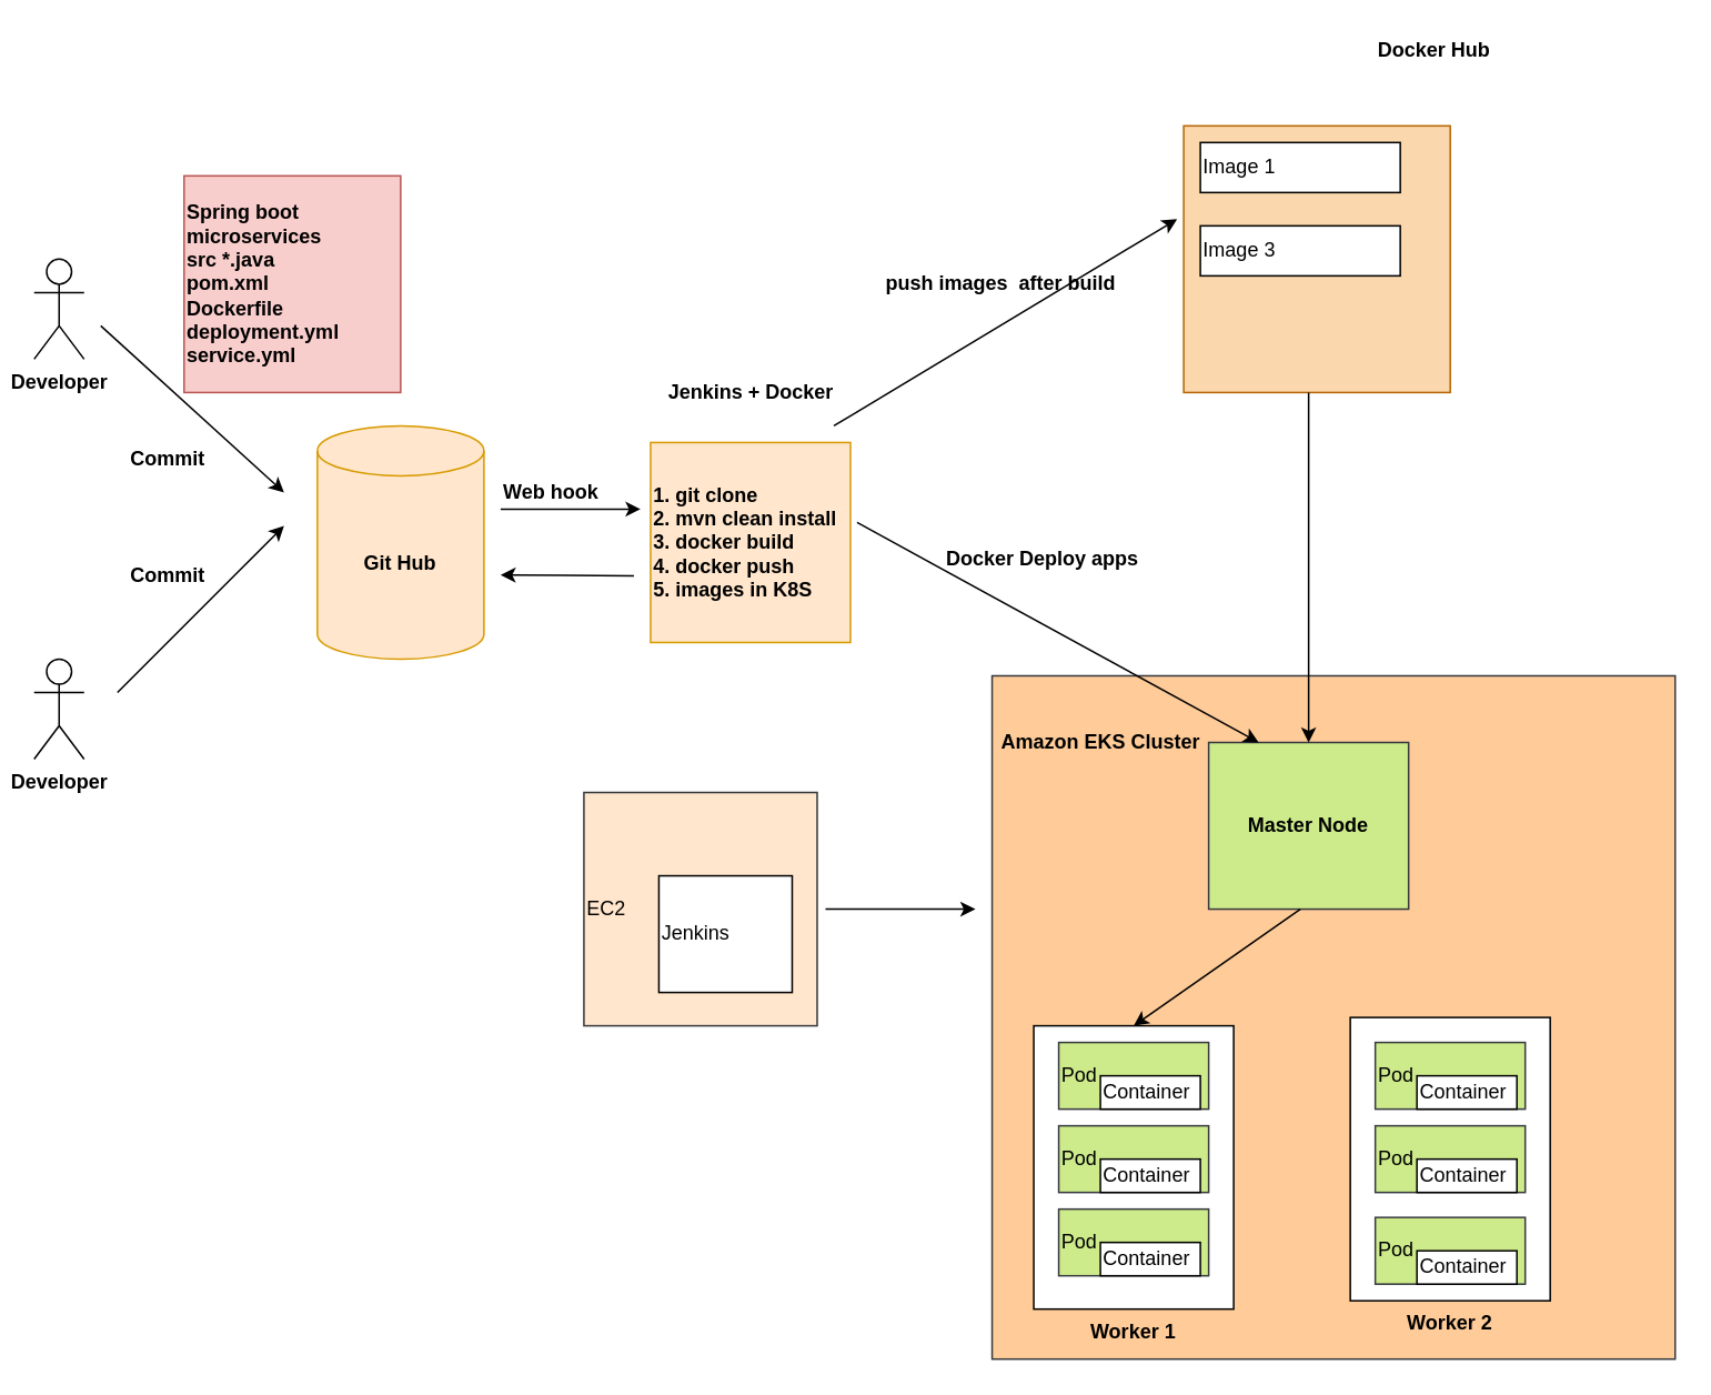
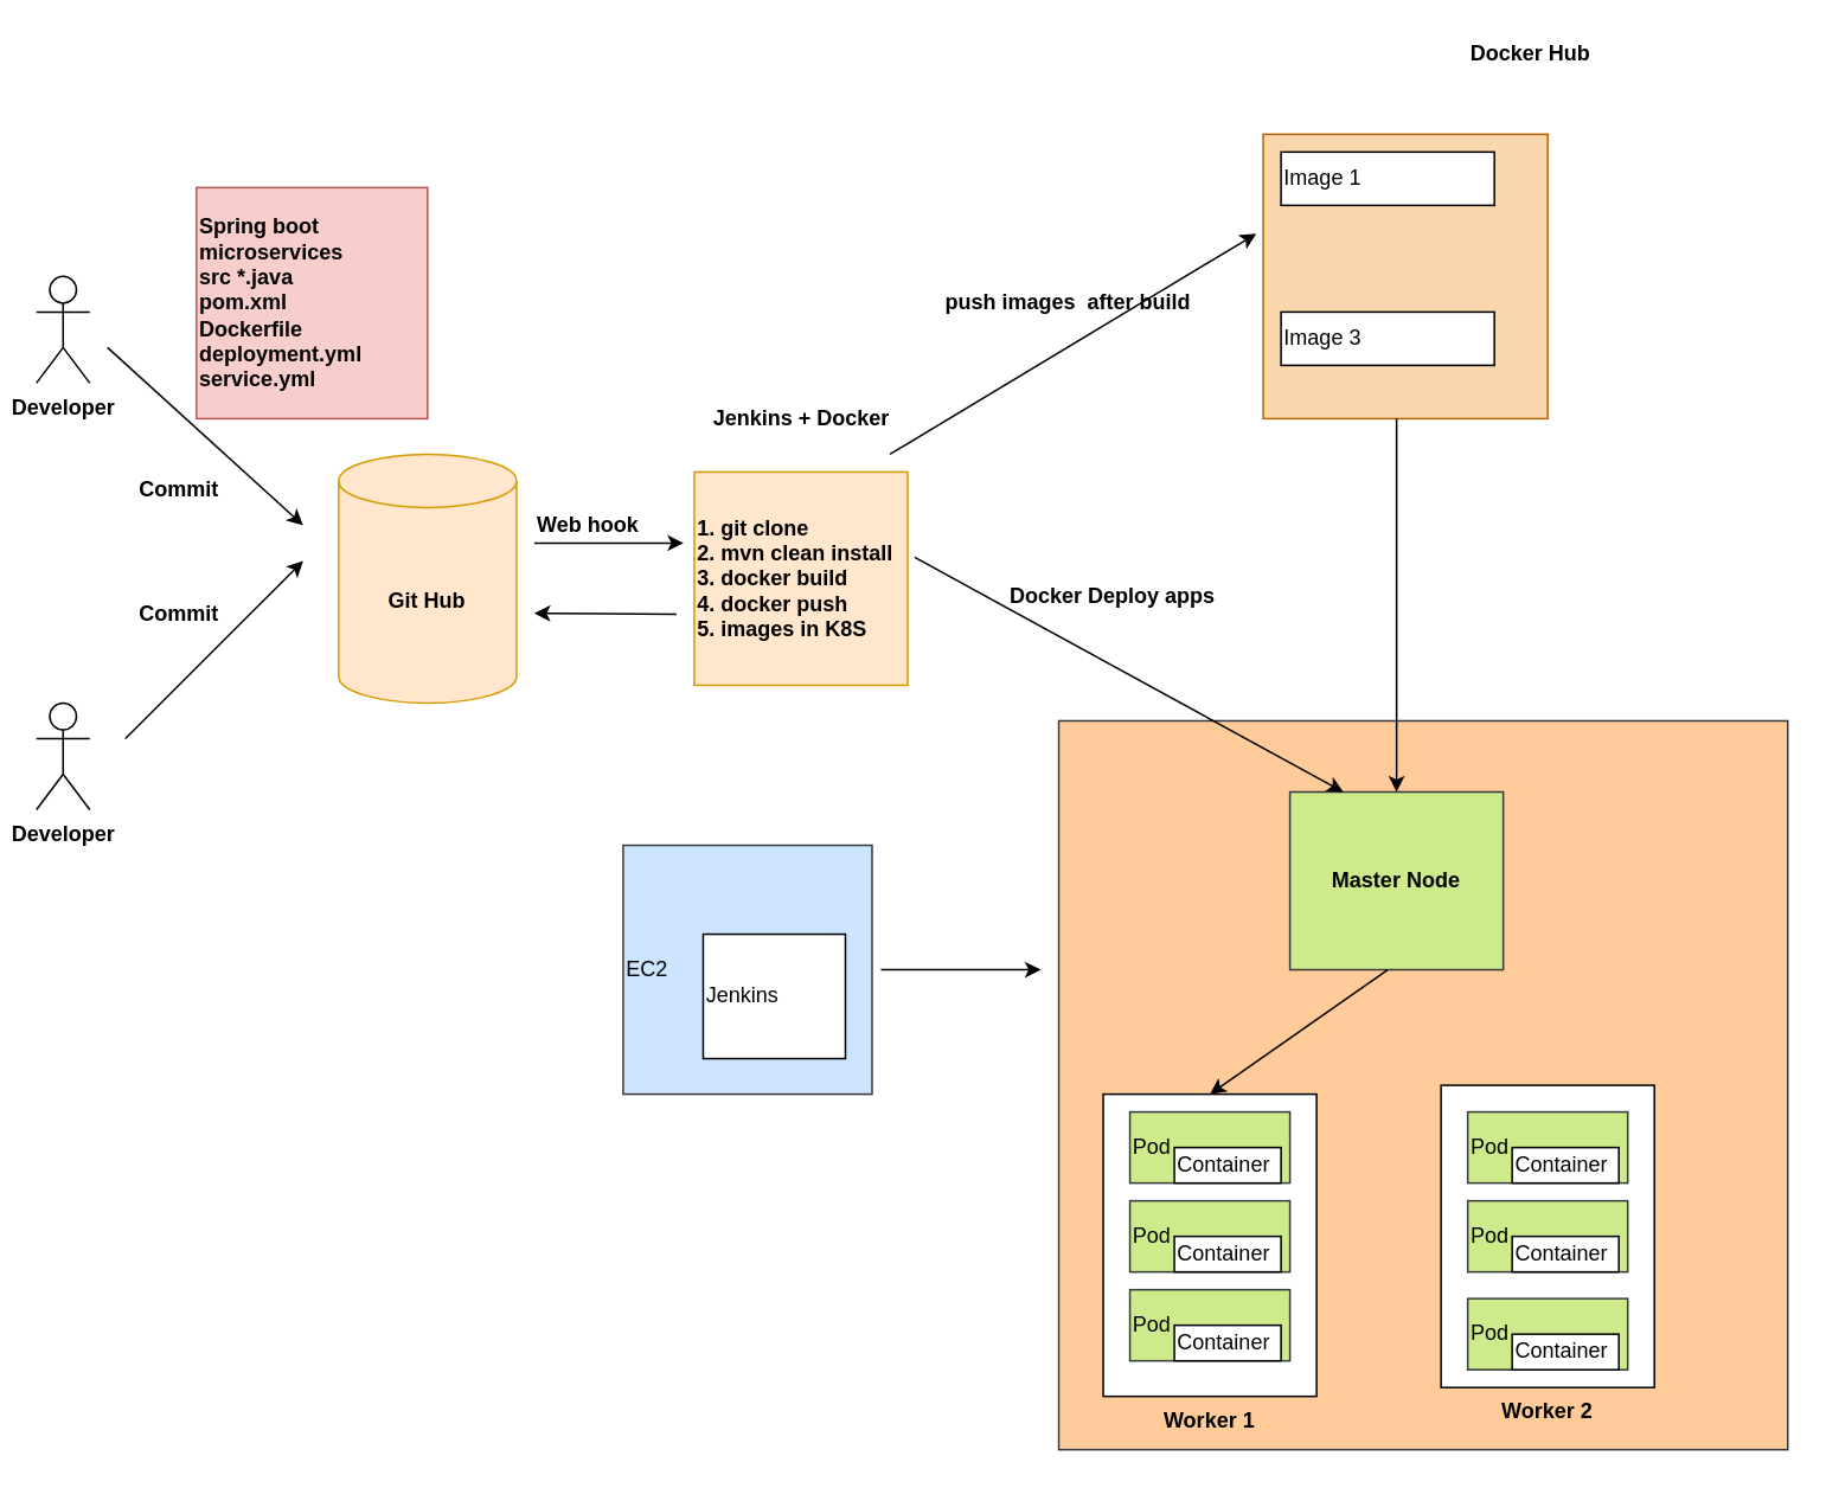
  <mxCell id="0" />
  <mxCell id="1" parent="0" />
  <mxCell id="2" value="&lt;b&gt;Developer&lt;/b&gt;" style="shape=umlActor;verticalLabelPosition=bottom;verticalAlign=top;html=1;outlineConnect=0;" vertex="1" parent="1"><mxGeometry x="20" y="395" width="30" height="60" as="geometry" /></mxCell>
  <mxCell id="3" value="&lt;b&gt;Developer&lt;/b&gt;" style="shape=umlActor;verticalLabelPosition=bottom;verticalAlign=top;html=1;outlineConnect=0;" vertex="1" parent="1"><mxGeometry x="20" y="155" width="30" height="60" as="geometry" /></mxCell>
  <mxCell id="4" value="" style="endArrow=classic;html=1;rounded=0;" edge="1" parent="1"><mxGeometry width="50" height="50" relative="1" as="geometry"><mxPoint x="70" y="415" as="sourcePoint" /><mxPoint x="170" y="315" as="targetPoint" /></mxGeometry></mxCell>
  <mxCell id="5" value="" style="endArrow=classic;html=1;rounded=0;" edge="1" parent="1"><mxGeometry width="50" height="50" relative="1" as="geometry"><mxPoint x="60" y="195" as="sourcePoint" /><mxPoint x="170" y="295" as="targetPoint" /></mxGeometry></mxCell>
  <mxCell id="6" value="&lt;b&gt;Git Hub&lt;/b&gt;" style="shape=cylinder3;whiteSpace=wrap;html=1;boundedLbl=1;backgroundOutline=1;size=15;fillColor=#ffe6cc;strokeColor=#d79b00;" vertex="1" parent="1"><mxGeometry x="190" y="255" width="100" height="140" as="geometry" /></mxCell>
  <mxCell id="7" value="&lt;b&gt;Spring boot microservices&lt;br&gt;src *.java&lt;br&gt;pom.xml&lt;br&gt;Dockerfile&lt;br&gt;deployment.yml&lt;br&gt;service.yml&lt;/b&gt;" style="whiteSpace=wrap;html=1;aspect=fixed;fillColor=#f8cecc;strokeColor=#b85450;align=left;" vertex="1" parent="1"><mxGeometry x="110" y="105" width="130" height="130" as="geometry" /></mxCell>
  <mxCell id="8" value="&lt;b&gt;Commit&lt;/b&gt;" style="text;html=1;align=center;verticalAlign=middle;resizable=0;points=[];autosize=1;strokeColor=none;fillColor=none;" vertex="1" parent="1"><mxGeometry x="70" y="265" width="60" height="20" as="geometry" /></mxCell>
  <mxCell id="9" value="&lt;b&gt;Commit&lt;/b&gt;" style="text;html=1;align=center;verticalAlign=middle;resizable=0;points=[];autosize=1;strokeColor=none;fillColor=none;" vertex="1" parent="1"><mxGeometry x="70" y="335" width="60" height="20" as="geometry" /></mxCell>
  <mxCell id="10" value="&lt;b&gt;1. git clone&lt;br&gt;2. mvn clean install&lt;br&gt;3. docker build&lt;br&gt;4. docker push&lt;br&gt;5. images in K8S&lt;/b&gt;" style="whiteSpace=wrap;html=1;aspect=fixed;fillColor=#ffe6cc;strokeColor=#d79b00;align=left;" vertex="1" parent="1"><mxGeometry x="390" y="265" width="120" height="120" as="geometry" /></mxCell>
  <mxCell id="11" value="" style="endArrow=classic;html=1;rounded=0;" edge="1" parent="1"><mxGeometry width="50" height="50" relative="1" as="geometry"><mxPoint x="300" y="305" as="sourcePoint" /><mxPoint x="384" y="305" as="targetPoint" /></mxGeometry></mxCell>
  <mxCell id="12" value="" style="endArrow=classic;html=1;rounded=0;" edge="1" parent="1"><mxGeometry width="50" height="50" relative="1" as="geometry"><mxPoint x="380" y="345" as="sourcePoint" /><mxPoint x="300" y="344.5" as="targetPoint" /></mxGeometry></mxCell>
  <mxCell id="13" value="&lt;b&gt;Jenkins + Docker&lt;/b&gt;" style="text;html=1;align=center;verticalAlign=middle;resizable=0;points=[];autosize=1;strokeColor=none;fillColor=none;" vertex="1" parent="1"><mxGeometry x="395" y="225" width="110" height="20" as="geometry" /></mxCell>
  <mxCell id="14" value="" style="whiteSpace=wrap;html=1;aspect=fixed;align=left;fillColor=#fad7ac;strokeColor=#b46504;" vertex="1" parent="1"><mxGeometry x="710" y="75" width="160" height="160" as="geometry" /></mxCell>
  <mxCell id="15" value="" style="endArrow=classic;html=1;rounded=0;entryX=-0.025;entryY=0.35;entryDx=0;entryDy=0;entryPerimeter=0;" edge="1" parent="1" target="14"><mxGeometry width="50" height="50" relative="1" as="geometry"><mxPoint x="500" y="255" as="sourcePoint" /><mxPoint x="410" y="335" as="targetPoint" /></mxGeometry></mxCell>
  <mxCell id="16" value="push images&amp;nbsp; after build" style="text;html=1;align=center;verticalAlign=middle;resizable=0;points=[];autosize=1;strokeColor=none;fillColor=none;fontStyle=1" vertex="1" parent="1"><mxGeometry x="525" y="160" width="150" height="20" as="geometry" /></mxCell>
  <mxCell id="17" value="&lt;span style=&quot;color: rgba(0 , 0 , 0 , 0) ; font-family: monospace ; font-size: 0px&quot;&gt;Ekc&lt;/span&gt;" style="whiteSpace=wrap;html=1;aspect=fixed;align=center;fillColor=#ffcc99;strokeColor=#36393d;labelPosition=center;verticalLabelPosition=top;verticalAlign=bottom;" vertex="1" parent="1"><mxGeometry x="595" y="405" width="410" height="410" as="geometry" /></mxCell>
  <mxCell id="18" value="&lt;b&gt;Master Node&lt;/b&gt;" style="rounded=0;whiteSpace=wrap;html=1;align=center;fillColor=#cdeb8b;strokeColor=#36393d;" vertex="1" parent="1"><mxGeometry x="725" y="445" width="120" height="100" as="geometry" /></mxCell>
  <mxCell id="19" value="&lt;b&gt;Worker 1&lt;/b&gt;" style="rounded=0;whiteSpace=wrap;html=1;align=center;labelPosition=center;verticalLabelPosition=bottom;verticalAlign=top;" vertex="1" parent="1"><mxGeometry x="620" y="615" width="120" height="170" as="geometry" /></mxCell>
  <mxCell id="20" value="" style="edgeStyle=orthogonalEdgeStyle;rounded=0;orthogonalLoop=1;jettySize=auto;html=1;" edge="1" parent="1"><mxGeometry relative="1" as="geometry"><mxPoint x="680" y="665" as="sourcePoint" /><mxPoint x="680" y="665" as="targetPoint" /></mxGeometry></mxCell>
  <mxCell id="21" value="&lt;div&gt;&lt;span&gt;Pod&lt;/span&gt;&lt;/div&gt;" style="rounded=0;whiteSpace=wrap;html=1;align=left;labelPosition=center;verticalLabelPosition=middle;verticalAlign=middle;fillColor=#cdeb8b;strokeColor=#36393d;" vertex="1" parent="1"><mxGeometry x="635" y="675" width="90" height="40" as="geometry" /></mxCell>
  <mxCell id="22" value="&lt;div&gt;&lt;span&gt;Pod&lt;/span&gt;&lt;/div&gt;" style="rounded=0;whiteSpace=wrap;html=1;align=left;labelPosition=center;verticalLabelPosition=middle;verticalAlign=middle;fillColor=#cdeb8b;strokeColor=#36393d;" vertex="1" parent="1"><mxGeometry x="635" y="725" width="90" height="40" as="geometry" /></mxCell>
  <mxCell id="23" value="&lt;div&gt;&lt;span&gt;Pod&lt;/span&gt;&lt;/div&gt;" style="rounded=0;whiteSpace=wrap;html=1;align=left;labelPosition=center;verticalLabelPosition=middle;verticalAlign=middle;fillColor=#cdeb8b;strokeColor=#36393d;" vertex="1" parent="1"><mxGeometry x="635" y="625" width="90" height="40" as="geometry" /></mxCell>
  <mxCell id="24" value="Container" style="rounded=0;whiteSpace=wrap;html=1;align=left;" vertex="1" parent="1"><mxGeometry x="660" y="645" width="60" height="20" as="geometry" /></mxCell>
  <mxCell id="25" value="Container" style="rounded=0;whiteSpace=wrap;html=1;align=left;" vertex="1" parent="1"><mxGeometry x="660" y="695" width="60" height="20" as="geometry" /></mxCell>
  <mxCell id="26" value="Container" style="rounded=0;whiteSpace=wrap;html=1;align=left;" vertex="1" parent="1"><mxGeometry x="660" y="745" width="60" height="20" as="geometry" /></mxCell>
  <mxCell id="27" value="&lt;b&gt;Worker 2&lt;/b&gt;" style="rounded=0;whiteSpace=wrap;html=1;align=center;labelPosition=center;verticalLabelPosition=bottom;verticalAlign=top;" vertex="1" parent="1"><mxGeometry x="810" y="610" width="120" height="170" as="geometry" /></mxCell>
  <mxCell id="28" value="&lt;div&gt;&lt;span&gt;Pod&lt;/span&gt;&lt;/div&gt;" style="rounded=0;whiteSpace=wrap;html=1;align=left;labelPosition=center;verticalLabelPosition=middle;verticalAlign=middle;fillColor=#cdeb8b;strokeColor=#36393d;" vertex="1" parent="1"><mxGeometry x="825" y="625" width="90" height="40" as="geometry" /></mxCell>
  <mxCell id="29" value="&lt;div&gt;&lt;span&gt;Pod&lt;/span&gt;&lt;/div&gt;" style="rounded=0;whiteSpace=wrap;html=1;align=left;labelPosition=center;verticalLabelPosition=middle;verticalAlign=middle;fillColor=#cdeb8b;strokeColor=#36393d;" vertex="1" parent="1"><mxGeometry x="825" y="675" width="90" height="40" as="geometry" /></mxCell>
  <mxCell id="30" value="&lt;div&gt;&lt;span&gt;Pod&lt;/span&gt;&lt;/div&gt;" style="rounded=0;whiteSpace=wrap;html=1;align=left;labelPosition=center;verticalLabelPosition=middle;verticalAlign=middle;fillColor=#cdeb8b;strokeColor=#36393d;" vertex="1" parent="1"><mxGeometry x="825" y="730" width="90" height="40" as="geometry" /></mxCell>
  <mxCell id="31" value="Container" style="rounded=0;whiteSpace=wrap;html=1;align=left;" vertex="1" parent="1"><mxGeometry x="850" y="645" width="60" height="20" as="geometry" /></mxCell>
  <mxCell id="32" value="Container" style="rounded=0;whiteSpace=wrap;html=1;align=left;" vertex="1" parent="1"><mxGeometry x="850" y="695" width="60" height="20" as="geometry" /></mxCell>
  <mxCell id="33" value="Container" style="rounded=0;whiteSpace=wrap;html=1;align=left;" vertex="1" parent="1"><mxGeometry x="850" y="750" width="60" height="20" as="geometry" /></mxCell>
  <mxCell id="34" value="" style="endArrow=classic;html=1;rounded=0;entryX=0.5;entryY=0;entryDx=0;entryDy=0;" edge="1" parent="1" target="19"><mxGeometry width="50" height="50" relative="1" as="geometry"><mxPoint x="780" y="545" as="sourcePoint" /><mxPoint x="700" y="495" as="targetPoint" /><Array as="points"><mxPoint x="780" y="545" /></Array></mxGeometry></mxCell>
  <mxCell id="35" value="Image 1" style="rounded=0;whiteSpace=wrap;html=1;align=left;" vertex="1" parent="1"><mxGeometry x="720" y="85" width="120" height="30" as="geometry" /></mxCell>
- <mxCell id="36" value="Image 3" style="rounded=0;whiteSpace=wrap;html=1;align=left;" vertex="1" parent="1"><mxGeometry x="720" y="135" width="120" height="30" as="geometry" /></mxCell>
+ <mxCell id="36" value="Image 3" style="rounded=0;whiteSpace=wrap;html=1;align=left;" vertex="1" parent="1"><mxGeometry x="720" y="175" width="120" height="30" as="geometry" /></mxCell>
  <mxCell id="37" value="&lt;b&gt;Docker Hub&lt;/b&gt;" style="text;html=1;align=center;verticalAlign=middle;resizable=0;points=[];autosize=1;strokeColor=none;fillColor=none;" vertex="1" parent="1"><mxGeometry x="820" y="20" width="80" height="20" as="geometry" /></mxCell>
- <mxCell id="38" value="&lt;b&gt;Amazon EKS Cluster&lt;/b&gt;" style="text;html=1;align=center;verticalAlign=middle;resizable=0;points=[];autosize=1;strokeColor=none;fillColor=none;" vertex="1" parent="1"><mxGeometry x="595" y="435" width="130" height="20" as="geometry" /></mxCell>
  <mxCell id="39" value="" style="endArrow=classic;html=1;rounded=0;" edge="1" parent="1" target="18"><mxGeometry width="50" height="50" relative="1" as="geometry"><mxPoint x="785" y="235" as="sourcePoint" /><mxPoint x="983" y="121" as="targetPoint" /><Array as="points"><mxPoint x="785" y="235" /></Array></mxGeometry></mxCell>
  <mxCell id="40" value="" style="endArrow=classic;html=1;rounded=0;exitX=1.033;exitY=0.4;exitDx=0;exitDy=0;exitPerimeter=0;entryX=0.25;entryY=0;entryDx=0;entryDy=0;" edge="1" parent="1" source="10" target="18"><mxGeometry width="50" height="50" relative="1" as="geometry"><mxPoint x="500" y="545" as="sourcePoint" /><mxPoint x="590" y="455" as="targetPoint" /></mxGeometry></mxCell>
  <mxCell id="41" value="&lt;b&gt;Docker Deploy apps&lt;/b&gt;" style="text;html=1;align=center;verticalAlign=middle;resizable=0;points=[];autosize=1;strokeColor=none;fillColor=none;" vertex="1" parent="1"><mxGeometry x="560" y="325" width="130" height="20" as="geometry" /></mxCell>
  <mxCell id="42" value="&lt;b&gt;Web hook&lt;/b&gt;" style="text;html=1;align=center;verticalAlign=middle;resizable=0;points=[];autosize=1;strokeColor=none;fillColor=none;" vertex="1" parent="1"><mxGeometry x="295" y="285" width="70" height="20" as="geometry" /></mxCell>
- <mxCell id="43" value="EC2" style="whiteSpace=wrap;html=1;aspect=fixed;align=left;fillColor=#ffe6cc;strokeColor=#36393d;" vertex="1" parent="1"><mxGeometry x="350" y="475" width="140" height="140" as="geometry" /></mxCell>
+ <mxCell id="43" value="EC2" style="whiteSpace=wrap;html=1;aspect=fixed;align=left;fillColor=#cce5ff;strokeColor=#36393d;" vertex="1" parent="1"><mxGeometry x="350" y="475" width="140" height="140" as="geometry" /></mxCell>
  <mxCell id="44" value="Jenkins" style="rounded=0;whiteSpace=wrap;html=1;align=left;" vertex="1" parent="1"><mxGeometry x="395" y="525" width="80" height="70" as="geometry" /></mxCell>
  <mxCell id="45" value="" style="endArrow=classic;html=1;rounded=0;" edge="1" parent="1"><mxGeometry width="50" height="50" relative="1" as="geometry"><mxPoint x="495" y="545" as="sourcePoint" /><mxPoint x="585" y="545" as="targetPoint" /></mxGeometry></mxCell>
